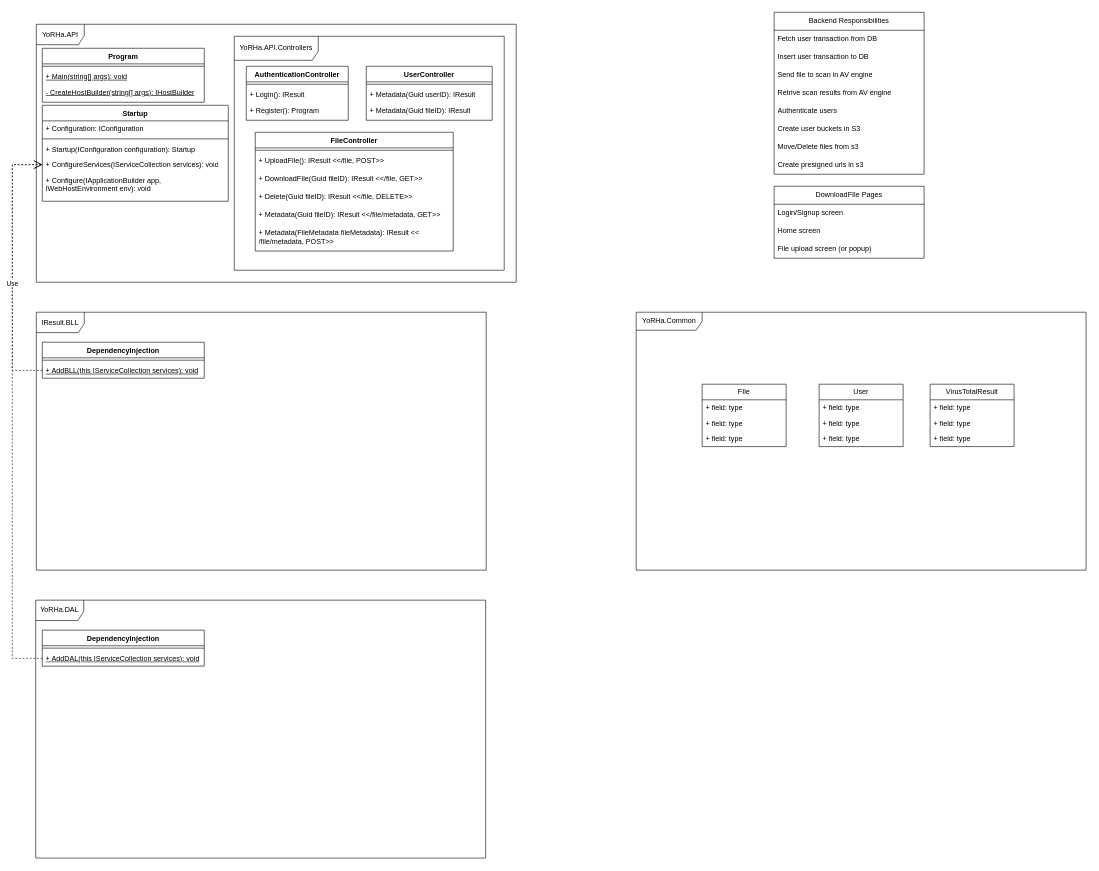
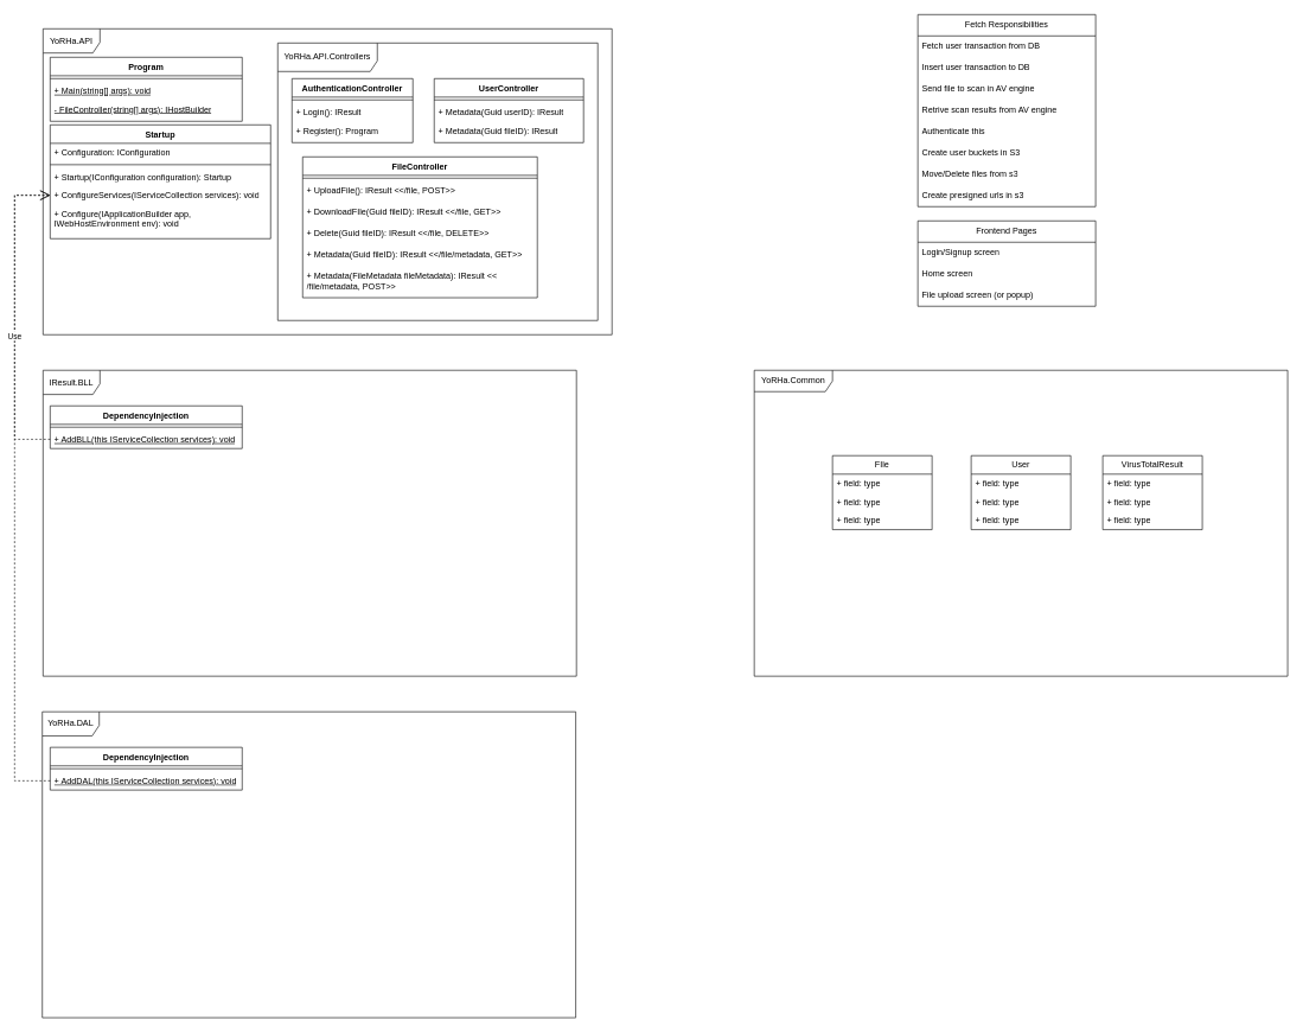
  <mxCell id="0" />
  <mxCell id="1" parent="0" />
  <mxCell id="2" value="DependencyInjection" style="swimlane;fontStyle=1;align=center;verticalAlign=top;childLayout=stackLayout;horizontal=1;startSize=26;horizontalStack=0;resizeParent=1;resizeParentMax=0;resizeLast=0;collapsible=1;marginBottom=0;whiteSpace=wrap;html=1;" vertex="1" parent="1"><mxGeometry x="70" y="570" width="270" height="60" as="geometry" /></mxCell>
  <mxCell id="3" value="" style="line;strokeWidth=1;fillColor=none;align=left;verticalAlign=middle;spacingTop=-1;spacingLeft=3;spacingRight=3;rotatable=0;labelPosition=right;points=[];portConstraint=eastwest;strokeColor=inherit;" vertex="1" parent="2"><mxGeometry y="26" width="270" height="8" as="geometry" /></mxCell>
  <mxCell id="4" value="&lt;u&gt;+ AddBLL(this IServiceCollection services): void&lt;/u&gt;" style="text;strokeColor=none;fillColor=none;align=left;verticalAlign=top;spacingLeft=4;spacingRight=4;overflow=hidden;rotatable=0;points=[[0,0.5],[1,0.5]];portConstraint=eastwest;whiteSpace=wrap;html=1;" vertex="1" parent="2"><mxGeometry y="34" width="270" height="26" as="geometry" /></mxCell>
  <mxCell id="5" value="YoRHa.API" style="shape=umlFrame;whiteSpace=wrap;html=1;pointerEvents=0;width=80;height=34;" vertex="1" parent="1"><mxGeometry x="60" y="40" width="800" height="430" as="geometry" /></mxCell>
  <mxCell id="6" value="DependencyInjection" style="swimlane;fontStyle=1;align=center;verticalAlign=top;childLayout=stackLayout;horizontal=1;startSize=26;horizontalStack=0;resizeParent=1;resizeParentMax=0;resizeLast=0;collapsible=1;marginBottom=0;whiteSpace=wrap;html=1;" vertex="1" parent="1"><mxGeometry x="70" y="1050" width="270" height="60" as="geometry" /></mxCell>
  <mxCell id="7" value="" style="line;strokeWidth=1;fillColor=none;align=left;verticalAlign=middle;spacingTop=-1;spacingLeft=3;spacingRight=3;rotatable=0;labelPosition=right;points=[];portConstraint=eastwest;strokeColor=inherit;" vertex="1" parent="6"><mxGeometry y="26" width="270" height="8" as="geometry" /></mxCell>
  <mxCell id="8" value="&lt;u&gt;+ AddDAL(this IServiceCollection services): void&lt;/u&gt;" style="text;strokeColor=none;fillColor=none;align=left;verticalAlign=top;spacingLeft=4;spacingRight=4;overflow=hidden;rotatable=0;points=[[0,0.5],[1,0.5]];portConstraint=eastwest;whiteSpace=wrap;html=1;" vertex="1" parent="6"><mxGeometry y="34" width="270" height="26" as="geometry" /></mxCell>
  <mxCell id="9" value="IResult.BLL" style="shape=umlFrame;whiteSpace=wrap;html=1;pointerEvents=0;width=80;height=34;" vertex="1" parent="1"><mxGeometry x="60" y="520" width="750" height="430" as="geometry" /></mxCell>
  <mxCell id="10" value="YoRHa.DAL" style="shape=umlFrame;whiteSpace=wrap;html=1;pointerEvents=0;width=80;height=34;" vertex="1" parent="1"><mxGeometry x="59" y="1000" width="750" height="430" as="geometry" /></mxCell>
  <mxCell id="11" value="YoRHa.Common" style="shape=umlFrame;whiteSpace=wrap;html=1;pointerEvents=0;width=110;height=30;" vertex="1" parent="1"><mxGeometry x="1060" y="520" width="750" height="430" as="geometry" /></mxCell>
  <mxCell id="12" value="Program" style="swimlane;fontStyle=1;align=center;verticalAlign=top;childLayout=stackLayout;horizontal=1;startSize=26;horizontalStack=0;resizeParent=1;resizeParentMax=0;resizeLast=0;collapsible=1;marginBottom=0;whiteSpace=wrap;html=1;" vertex="1" parent="1"><mxGeometry x="70" y="80" width="270" height="90" as="geometry" /></mxCell>
  <mxCell id="13" value="" style="line;strokeWidth=1;fillColor=none;align=left;verticalAlign=middle;spacingTop=-1;spacingLeft=3;spacingRight=3;rotatable=0;labelPosition=right;points=[];portConstraint=eastwest;strokeColor=inherit;" vertex="1" parent="12"><mxGeometry y="26" width="270" height="8" as="geometry" /></mxCell>
  <mxCell id="14" value="&lt;u&gt;+ Main(string[] args): void&lt;/u&gt;" style="text;strokeColor=none;fillColor=none;align=left;verticalAlign=top;spacingLeft=4;spacingRight=4;overflow=hidden;rotatable=0;points=[[0,0.5],[1,0.5]];portConstraint=eastwest;whiteSpace=wrap;html=1;" vertex="1" parent="12"><mxGeometry y="34" width="270" height="26" as="geometry" /></mxCell>
- <mxCell id="15" value="&lt;u&gt;- CreateHostBuilder(string[] args): IHostBuilder&lt;/u&gt;" style="text;strokeColor=none;fillColor=none;align=left;verticalAlign=top;spacingLeft=4;spacingRight=4;overflow=hidden;rotatable=0;points=[[0,0.5],[1,0.5]];portConstraint=eastwest;whiteSpace=wrap;html=1;" vertex="1" parent="12"><mxGeometry y="60" width="270" height="30" as="geometry" /></mxCell>
+ <mxCell id="15" value="&lt;u&gt;- FileController(string[] args): IHostBuilder&lt;/u&gt;" style="text;strokeColor=none;fillColor=none;align=left;verticalAlign=top;spacingLeft=4;spacingRight=4;overflow=hidden;rotatable=0;points=[[0,0.5],[1,0.5]];portConstraint=eastwest;whiteSpace=wrap;html=1;" vertex="1" parent="12"><mxGeometry y="60" width="270" height="30" as="geometry" /></mxCell>
  <mxCell id="16" value="Startup" style="swimlane;fontStyle=1;align=center;verticalAlign=top;childLayout=stackLayout;horizontal=1;startSize=26;horizontalStack=0;resizeParent=1;resizeParentMax=0;resizeLast=0;collapsible=1;marginBottom=0;whiteSpace=wrap;html=1;" vertex="1" parent="1"><mxGeometry x="70" y="175" width="310" height="160" as="geometry" /></mxCell>
  <mxCell id="17" value="+ Configuration: IConfiguration" style="text;strokeColor=none;fillColor=none;align=left;verticalAlign=top;spacingLeft=4;spacingRight=4;overflow=hidden;rotatable=0;points=[[0,0.5],[1,0.5]];portConstraint=eastwest;whiteSpace=wrap;html=1;" vertex="1" parent="16"><mxGeometry y="26" width="310" height="26" as="geometry" /></mxCell>
  <mxCell id="18" value="" style="line;strokeWidth=1;fillColor=none;align=left;verticalAlign=middle;spacingTop=-1;spacingLeft=3;spacingRight=3;rotatable=0;labelPosition=right;points=[];portConstraint=eastwest;strokeColor=inherit;" vertex="1" parent="16"><mxGeometry y="52" width="310" height="8" as="geometry" /></mxCell>
  <mxCell id="19" value="+ Startup(IConfiguration configuration): Startup" style="text;strokeColor=none;fillColor=none;align=left;verticalAlign=top;spacingLeft=4;spacingRight=4;overflow=hidden;rotatable=0;points=[[0,0.5],[1,0.5]];portConstraint=eastwest;whiteSpace=wrap;html=1;" vertex="1" parent="16"><mxGeometry y="60" width="310" height="26" as="geometry" /></mxCell>
  <mxCell id="20" value="+ ConfigureServices(IServiceCollection services): void" style="text;strokeColor=none;fillColor=none;align=left;verticalAlign=top;spacingLeft=4;spacingRight=4;overflow=hidden;rotatable=0;points=[[0,0.5],[1,0.5]];portConstraint=eastwest;whiteSpace=wrap;html=1;" vertex="1" parent="16"><mxGeometry y="86" width="310" height="26" as="geometry" /></mxCell>
  <mxCell id="21" value="+ Configure(IApplicationBuilder app, IWebHostEnvironment env): void" style="text;strokeColor=none;fillColor=none;align=left;verticalAlign=top;spacingLeft=4;spacingRight=4;overflow=hidden;rotatable=0;points=[[0,0.5],[1,0.5]];portConstraint=eastwest;whiteSpace=wrap;html=1;" vertex="1" parent="16"><mxGeometry y="112" width="310" height="48" as="geometry" /></mxCell>
  <mxCell id="22" value="YoRHa.API.Controllers" style="shape=umlFrame;whiteSpace=wrap;html=1;pointerEvents=0;width=140;height=40;" vertex="1" parent="1"><mxGeometry x="390" y="60" width="450" height="390" as="geometry" /></mxCell>
  <mxCell id="23" value="" style="endArrow=open;endSize=12;dashed=1;html=1;rounded=0;exitX=0;exitY=0.5;exitDx=0;exitDy=0;entryX=0;entryY=0.5;entryDx=0;entryDy=0;" edge="1" parent="1" source="8" target="20"><mxGeometry x="-0.118" y="-20" width="160" relative="1" as="geometry"><mxPoint x="-20" y="1150" as="sourcePoint" /><mxPoint x="140" y="1150" as="targetPoint" /><Array as="points"><mxPoint y="1097" x="20" /><mxPoint y="274" x="20" /></Array><mxPoint as="offset" /></mxGeometry></mxCell>
  <mxCell id="24" value="Use" style="endArrow=open;endSize=12;dashed=1;html=1;rounded=0;entryX=0;entryY=0.5;entryDx=0;entryDy=0;exitX=0;exitY=0.5;exitDx=0;exitDy=0;" edge="1" parent="1" source="4" target="20"><mxGeometry x="-0.118" width="160" relative="1" as="geometry"><mxPoint x="40" y="720" as="sourcePoint" /><mxPoint x="70" y="350" as="targetPoint" /><Array as="points"><mxPoint y="617" x="20" /><mxPoint y="274" x="20" /></Array><mxPoint as="offset" /></mxGeometry></mxCell>
- <mxCell id="25" value="Backend Responsibilities" style="swimlane;fontStyle=0;childLayout=stackLayout;horizontal=1;startSize=30;horizontalStack=0;resizeParent=1;resizeParentMax=0;resizeLast=0;collapsible=1;marginBottom=0;whiteSpace=wrap;html=1;" vertex="1" parent="1"><mxGeometry x="1290" width="250" height="270" as="geometry" y="20" /></mxCell>
+ <mxCell id="25" value="Fetch Responsibilities" style="swimlane;fontStyle=0;childLayout=stackLayout;horizontal=1;startSize=30;horizontalStack=0;resizeParent=1;resizeParentMax=0;resizeLast=0;collapsible=1;marginBottom=0;whiteSpace=wrap;html=1;" vertex="1" parent="1"><mxGeometry x="1290" width="250" height="270" as="geometry" y="20" /></mxCell>
  <mxCell id="26" value="Fetch user transaction from DB" style="text;strokeColor=none;fillColor=none;align=left;verticalAlign=middle;spacingLeft=4;spacingRight=4;overflow=hidden;points=[[0,0.5],[1,0.5]];portConstraint=eastwest;rotatable=0;whiteSpace=wrap;html=1;" vertex="1" parent="25"><mxGeometry y="30" width="250" height="30" as="geometry" /></mxCell>
  <mxCell id="27" value="Insert user transaction to DB" style="text;strokeColor=none;fillColor=none;align=left;verticalAlign=middle;spacingLeft=4;spacingRight=4;overflow=hidden;points=[[0,0.5],[1,0.5]];portConstraint=eastwest;rotatable=0;whiteSpace=wrap;html=1;" vertex="1" parent="25"><mxGeometry y="60" width="250" height="30" as="geometry" /></mxCell>
  <mxCell id="28" value="Send file to scan in AV engine" style="text;strokeColor=none;fillColor=none;align=left;verticalAlign=middle;spacingLeft=4;spacingRight=4;overflow=hidden;points=[[0,0.5],[1,0.5]];portConstraint=eastwest;rotatable=0;whiteSpace=wrap;html=1;" vertex="1" parent="25"><mxGeometry y="90" width="250" height="30" as="geometry" /></mxCell>
  <mxCell id="29" value="Retrive scan results from AV engine" style="text;strokeColor=none;fillColor=none;align=left;verticalAlign=middle;spacingLeft=4;spacingRight=4;overflow=hidden;points=[[0,0.5],[1,0.5]];portConstraint=eastwest;rotatable=0;whiteSpace=wrap;html=1;" vertex="1" parent="25"><mxGeometry y="120" width="250" height="30" as="geometry" /></mxCell>
- <mxCell id="30" value="Authenticate users" style="text;strokeColor=none;fillColor=none;align=left;verticalAlign=middle;spacingLeft=4;spacingRight=4;overflow=hidden;points=[[0,0.5],[1,0.5]];portConstraint=eastwest;rotatable=0;whiteSpace=wrap;html=1;" vertex="1" parent="25"><mxGeometry y="150" width="250" height="30" as="geometry" /></mxCell>
+ <mxCell id="30" value="Authenticate this" style="text;strokeColor=none;fillColor=none;align=left;verticalAlign=middle;spacingLeft=4;spacingRight=4;overflow=hidden;points=[[0,0.5],[1,0.5]];portConstraint=eastwest;rotatable=0;whiteSpace=wrap;html=1;" vertex="1" parent="25"><mxGeometry y="150" width="250" height="30" as="geometry" /></mxCell>
  <mxCell id="31" value="Create user buckets in S3" style="text;strokeColor=none;fillColor=none;align=left;verticalAlign=middle;spacingLeft=4;spacingRight=4;overflow=hidden;points=[[0,0.5],[1,0.5]];portConstraint=eastwest;rotatable=0;whiteSpace=wrap;html=1;" vertex="1" parent="25"><mxGeometry y="180" width="250" height="30" as="geometry" /></mxCell>
  <mxCell id="32" value="Move/Delete files from s3" style="text;strokeColor=none;fillColor=none;align=left;verticalAlign=middle;spacingLeft=4;spacingRight=4;overflow=hidden;points=[[0,0.5],[1,0.5]];portConstraint=eastwest;rotatable=0;whiteSpace=wrap;html=1;" vertex="1" parent="25"><mxGeometry y="210" width="250" height="30" as="geometry" /></mxCell>
  <mxCell id="33" value="Create presigned urls in s3" style="text;strokeColor=none;fillColor=none;align=left;verticalAlign=middle;spacingLeft=4;spacingRight=4;overflow=hidden;points=[[0,0.5],[1,0.5]];portConstraint=eastwest;rotatable=0;whiteSpace=wrap;html=1;" vertex="1" parent="25"><mxGeometry y="240" width="250" height="30" as="geometry" /></mxCell>
- <mxCell id="34" value="DownloadFIle Pages" style="swimlane;fontStyle=0;childLayout=stackLayout;horizontal=1;startSize=30;horizontalStack=0;resizeParent=1;resizeParentMax=0;resizeLast=0;collapsible=1;marginBottom=0;whiteSpace=wrap;html=1;" vertex="1" parent="1"><mxGeometry x="1290" y="310" width="250" height="120" as="geometry" /></mxCell>
+ <mxCell id="34" value="Frontend Pages" style="swimlane;fontStyle=0;childLayout=stackLayout;horizontal=1;startSize=30;horizontalStack=0;resizeParent=1;resizeParentMax=0;resizeLast=0;collapsible=1;marginBottom=0;whiteSpace=wrap;html=1;" vertex="1" parent="1"><mxGeometry x="1290" y="310" width="250" height="120" as="geometry" /></mxCell>
  <mxCell id="35" value="Login/Signup screen" style="text;strokeColor=none;fillColor=none;align=left;verticalAlign=middle;spacingLeft=4;spacingRight=4;overflow=hidden;points=[[0,0.5],[1,0.5]];portConstraint=eastwest;rotatable=0;whiteSpace=wrap;html=1;" vertex="1" parent="34"><mxGeometry y="30" width="250" height="30" as="geometry" /></mxCell>
  <mxCell id="36" value="Home screen" style="text;strokeColor=none;fillColor=none;align=left;verticalAlign=middle;spacingLeft=4;spacingRight=4;overflow=hidden;points=[[0,0.5],[1,0.5]];portConstraint=eastwest;rotatable=0;whiteSpace=wrap;html=1;" vertex="1" parent="34"><mxGeometry y="60" width="250" height="30" as="geometry" /></mxCell>
  <mxCell id="37" value="File upload screen (or popup)" style="text;strokeColor=none;fillColor=none;align=left;verticalAlign=middle;spacingLeft=4;spacingRight=4;overflow=hidden;points=[[0,0.5],[1,0.5]];portConstraint=eastwest;rotatable=0;whiteSpace=wrap;html=1;" vertex="1" parent="34"><mxGeometry y="90" width="250" height="30" as="geometry" /></mxCell>
  <mxCell id="38" value="UserController" style="swimlane;fontStyle=1;align=center;verticalAlign=top;childLayout=stackLayout;horizontal=1;startSize=26;horizontalStack=0;resizeParent=1;resizeParentMax=0;resizeLast=0;collapsible=1;marginBottom=0;whiteSpace=wrap;html=1;" vertex="1" parent="1"><mxGeometry x="610" y="110" width="210" height="90" as="geometry" /></mxCell>
  <mxCell id="39" value="" style="line;strokeWidth=1;fillColor=none;align=left;verticalAlign=middle;spacingTop=-1;spacingLeft=3;spacingRight=3;rotatable=0;labelPosition=right;points=[];portConstraint=eastwest;strokeColor=inherit;" vertex="1" parent="38"><mxGeometry y="26" width="210" height="8" as="geometry" /></mxCell>
  <mxCell id="40" value="+ Metadata(Guid userID): IResult" style="text;strokeColor=none;fillColor=none;align=left;verticalAlign=top;spacingLeft=4;spacingRight=4;overflow=hidden;rotatable=0;points=[[0,0.5],[1,0.5]];portConstraint=eastwest;whiteSpace=wrap;html=1;" vertex="1" parent="38"><mxGeometry y="34" width="210" height="26" as="geometry" /></mxCell>
  <mxCell id="41" value="+ Metadata(Guid fileID): IResult" style="text;strokeColor=none;fillColor=none;align=left;verticalAlign=top;spacingLeft=4;spacingRight=4;overflow=hidden;rotatable=0;points=[[0,0.5],[1,0.5]];portConstraint=eastwest;whiteSpace=wrap;html=1;" vertex="1" parent="38"><mxGeometry y="60" width="210" height="30" as="geometry" /></mxCell>
  <mxCell id="42" value="AuthenticationController" style="swimlane;fontStyle=1;align=center;verticalAlign=top;childLayout=stackLayout;horizontal=1;startSize=26;horizontalStack=0;resizeParent=1;resizeParentMax=0;resizeLast=0;collapsible=1;marginBottom=0;whiteSpace=wrap;html=1;" vertex="1" parent="1"><mxGeometry x="410" y="110" width="170" height="90" as="geometry" /></mxCell>
  <mxCell id="43" value="" style="line;strokeWidth=1;fillColor=none;align=left;verticalAlign=middle;spacingTop=-1;spacingLeft=3;spacingRight=3;rotatable=0;labelPosition=right;points=[];portConstraint=eastwest;strokeColor=inherit;" vertex="1" parent="42"><mxGeometry y="26" width="170" height="8" as="geometry" /></mxCell>
  <mxCell id="44" value="+ Login(): IResult" style="text;strokeColor=none;fillColor=none;align=left;verticalAlign=top;spacingLeft=4;spacingRight=4;overflow=hidden;rotatable=0;points=[[0,0.5],[1,0.5]];portConstraint=eastwest;whiteSpace=wrap;html=1;" vertex="1" parent="42"><mxGeometry y="34" width="170" height="26" as="geometry" /></mxCell>
  <mxCell id="45" value="+ Register(): Program" style="text;strokeColor=none;fillColor=none;align=left;verticalAlign=top;spacingLeft=4;spacingRight=4;overflow=hidden;rotatable=0;points=[[0,0.5],[1,0.5]];portConstraint=eastwest;whiteSpace=wrap;html=1;" vertex="1" parent="42"><mxGeometry y="60" width="170" height="30" as="geometry" /></mxCell>
  <mxCell id="46" value="FileController" style="swimlane;fontStyle=1;align=center;verticalAlign=top;childLayout=stackLayout;horizontal=1;startSize=26;horizontalStack=0;resizeParent=1;resizeParentMax=0;resizeLast=0;collapsible=1;marginBottom=0;whiteSpace=wrap;html=1;" vertex="1" parent="1"><mxGeometry x="425" y="220" width="330" height="198" as="geometry" /></mxCell>
  <mxCell id="47" value="" style="line;strokeWidth=1;fillColor=none;align=left;verticalAlign=middle;spacingTop=-1;spacingLeft=3;spacingRight=3;rotatable=0;labelPosition=right;points=[];portConstraint=eastwest;strokeColor=inherit;" vertex="1" parent="46"><mxGeometry y="26" width="330" height="8" as="geometry" /></mxCell>
  <mxCell id="48" value="+ UploadFile(): IResult &amp;lt;&amp;lt;/file, POST&amp;gt;&amp;gt;" style="text;strokeColor=none;fillColor=none;align=left;verticalAlign=top;spacingLeft=4;spacingRight=4;overflow=hidden;rotatable=0;points=[[0,0.5],[1,0.5]];portConstraint=eastwest;whiteSpace=wrap;html=1;" vertex="1" parent="46"><mxGeometry y="34" width="330" height="30" as="geometry" /></mxCell>
  <mxCell id="49" value="+ DownloadFIle(Guid fileID): IResult &amp;lt;&amp;lt;/file, GET&amp;gt;&amp;gt;" style="text;strokeColor=none;fillColor=none;align=left;verticalAlign=top;spacingLeft=4;spacingRight=4;overflow=hidden;rotatable=0;points=[[0,0.5],[1,0.5]];portConstraint=eastwest;whiteSpace=wrap;html=1;" vertex="1" parent="46"><mxGeometry y="64" width="330" height="30" as="geometry" /></mxCell>
  <mxCell id="50" value="+ Delete(Guid fileID): IResult &amp;lt;&amp;lt;/file, DELETE&amp;gt;&amp;gt;" style="text;strokeColor=none;fillColor=none;align=left;verticalAlign=top;spacingLeft=4;spacingRight=4;overflow=hidden;rotatable=0;points=[[0,0.5],[1,0.5]];portConstraint=eastwest;whiteSpace=wrap;html=1;" vertex="1" parent="46"><mxGeometry y="94" width="330" height="30" as="geometry" /></mxCell>
  <mxCell id="51" value="+ Metadata(Guid fileID): IResult &amp;lt;&amp;lt;/file/metadata, GET&amp;gt;&amp;gt;" style="text;strokeColor=none;fillColor=none;align=left;verticalAlign=top;spacingLeft=4;spacingRight=4;overflow=hidden;rotatable=0;points=[[0,0.5],[1,0.5]];portConstraint=eastwest;whiteSpace=wrap;html=1;" vertex="1" parent="46"><mxGeometry y="124" width="330" height="30" as="geometry" /></mxCell>
  <mxCell id="52" value="+ Metadata(FileMetadata fileMetadata): IResult &amp;lt;&amp;lt; /file/metadata, POST&amp;gt;&amp;gt;" style="text;strokeColor=none;fillColor=none;align=left;verticalAlign=top;spacingLeft=4;spacingRight=4;overflow=hidden;rotatable=0;points=[[0,0.5],[1,0.5]];portConstraint=eastwest;whiteSpace=wrap;html=1;" vertex="1" parent="46"><mxGeometry y="154" width="330" height="44" as="geometry" /></mxCell>
  <mxCell id="53" value="FIle" style="swimlane;fontStyle=0;childLayout=stackLayout;horizontal=1;startSize=26;fillColor=none;horizontalStack=0;resizeParent=1;resizeParentMax=0;resizeLast=0;collapsible=1;marginBottom=0;whiteSpace=wrap;html=1;" vertex="1" parent="1"><mxGeometry x="1170" y="640" width="140" height="104" as="geometry" /></mxCell>
  <mxCell id="54" value="+ field: type" style="text;strokeColor=none;fillColor=none;align=left;verticalAlign=top;spacingLeft=4;spacingRight=4;overflow=hidden;rotatable=0;points=[[0,0.5],[1,0.5]];portConstraint=eastwest;whiteSpace=wrap;html=1;" vertex="1" parent="53"><mxGeometry y="26" width="140" height="26" as="geometry" /></mxCell>
  <mxCell id="55" value="+ field: type" style="text;strokeColor=none;fillColor=none;align=left;verticalAlign=top;spacingLeft=4;spacingRight=4;overflow=hidden;rotatable=0;points=[[0,0.5],[1,0.5]];portConstraint=eastwest;whiteSpace=wrap;html=1;" vertex="1" parent="53"><mxGeometry y="52" width="140" height="26" as="geometry" /></mxCell>
  <mxCell id="56" value="+ field: type" style="text;strokeColor=none;fillColor=none;align=left;verticalAlign=top;spacingLeft=4;spacingRight=4;overflow=hidden;rotatable=0;points=[[0,0.5],[1,0.5]];portConstraint=eastwest;whiteSpace=wrap;html=1;" vertex="1" parent="53"><mxGeometry y="78" width="140" height="26" as="geometry" /></mxCell>
  <mxCell id="57" value="VirusTotalResult" style="swimlane;fontStyle=0;childLayout=stackLayout;horizontal=1;startSize=26;fillColor=none;horizontalStack=0;resizeParent=1;resizeParentMax=0;resizeLast=0;collapsible=1;marginBottom=0;whiteSpace=wrap;html=1;" vertex="1" parent="1"><mxGeometry x="1550" y="640" width="140" height="104" as="geometry" /></mxCell>
  <mxCell id="58" value="+ field: type" style="text;strokeColor=none;fillColor=none;align=left;verticalAlign=top;spacingLeft=4;spacingRight=4;overflow=hidden;rotatable=0;points=[[0,0.5],[1,0.5]];portConstraint=eastwest;whiteSpace=wrap;html=1;" vertex="1" parent="57"><mxGeometry y="26" width="140" height="26" as="geometry" /></mxCell>
  <mxCell id="59" value="+ field: type" style="text;strokeColor=none;fillColor=none;align=left;verticalAlign=top;spacingLeft=4;spacingRight=4;overflow=hidden;rotatable=0;points=[[0,0.5],[1,0.5]];portConstraint=eastwest;whiteSpace=wrap;html=1;" vertex="1" parent="57"><mxGeometry y="52" width="140" height="26" as="geometry" /></mxCell>
  <mxCell id="60" value="+ field: type" style="text;strokeColor=none;fillColor=none;align=left;verticalAlign=top;spacingLeft=4;spacingRight=4;overflow=hidden;rotatable=0;points=[[0,0.5],[1,0.5]];portConstraint=eastwest;whiteSpace=wrap;html=1;" vertex="1" parent="57"><mxGeometry y="78" width="140" height="26" as="geometry" /></mxCell>
  <mxCell id="61" value="User" style="swimlane;fontStyle=0;childLayout=stackLayout;horizontal=1;startSize=26;fillColor=none;horizontalStack=0;resizeParent=1;resizeParentMax=0;resizeLast=0;collapsible=1;marginBottom=0;whiteSpace=wrap;html=1;" vertex="1" parent="1"><mxGeometry x="1365" y="640" width="140" height="104" as="geometry" /></mxCell>
  <mxCell id="62" value="+ field: type" style="text;strokeColor=none;fillColor=none;align=left;verticalAlign=top;spacingLeft=4;spacingRight=4;overflow=hidden;rotatable=0;points=[[0,0.5],[1,0.5]];portConstraint=eastwest;whiteSpace=wrap;html=1;" vertex="1" parent="61"><mxGeometry y="26" width="140" height="26" as="geometry" /></mxCell>
  <mxCell id="63" value="+ field: type" style="text;strokeColor=none;fillColor=none;align=left;verticalAlign=top;spacingLeft=4;spacingRight=4;overflow=hidden;rotatable=0;points=[[0,0.5],[1,0.5]];portConstraint=eastwest;whiteSpace=wrap;html=1;" vertex="1" parent="61"><mxGeometry y="52" width="140" height="26" as="geometry" /></mxCell>
  <mxCell id="64" value="+ field: type" style="text;strokeColor=none;fillColor=none;align=left;verticalAlign=top;spacingLeft=4;spacingRight=4;overflow=hidden;rotatable=0;points=[[0,0.5],[1,0.5]];portConstraint=eastwest;whiteSpace=wrap;html=1;" vertex="1" parent="61"><mxGeometry y="78" width="140" height="26" as="geometry" /></mxCell>
